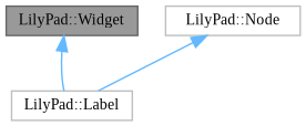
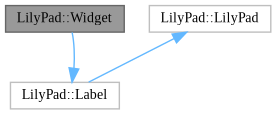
  digraph {
    fontname="Liberation Serif"
    node [color=grey75 fillcolor=white fontname="Liberation Serif" fontsize=10 shape=box style=filled]
    edge [color=steelblue1 dir=back fontname="Liberation Serif" fontsize=10 labelfontname=Helvetica labelfontsize=10 style=solid]
    n1 [color=gray40 fillcolor=grey60 fontcolor=black height=0.2 label="LilyPad::Widget" width=0.4]
    n2 [height=0.2 label="LilyPad::Label" width=0.4]
-   n3 [height=0.2 label="LilyPad::Node" width=0.4]
-   n1 -> n2
+   n3 [height=0.2 label="LilyPad::LilyPad" width=0.4]
+   n2 -> n1
    n3 -> n2
  }
